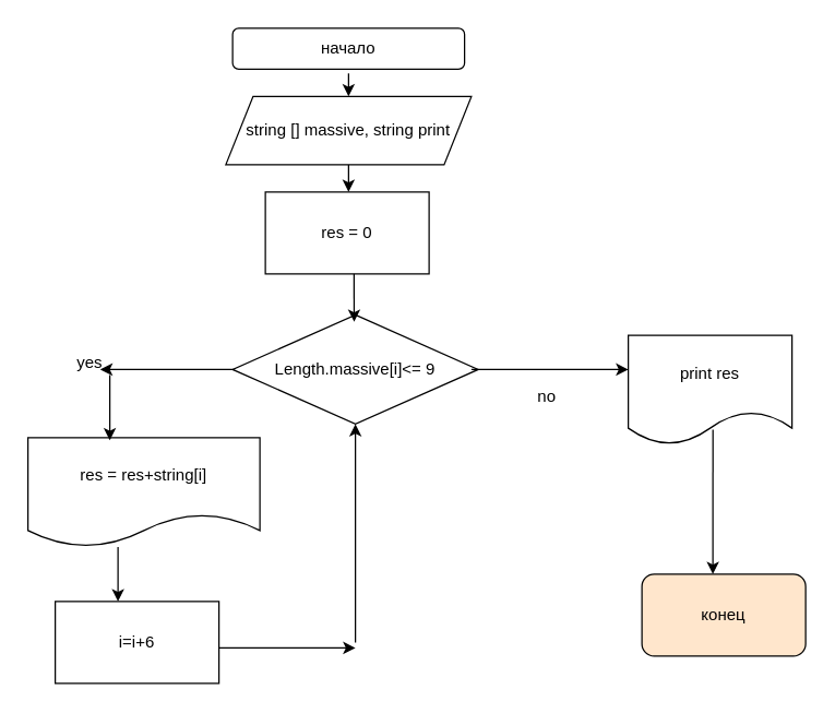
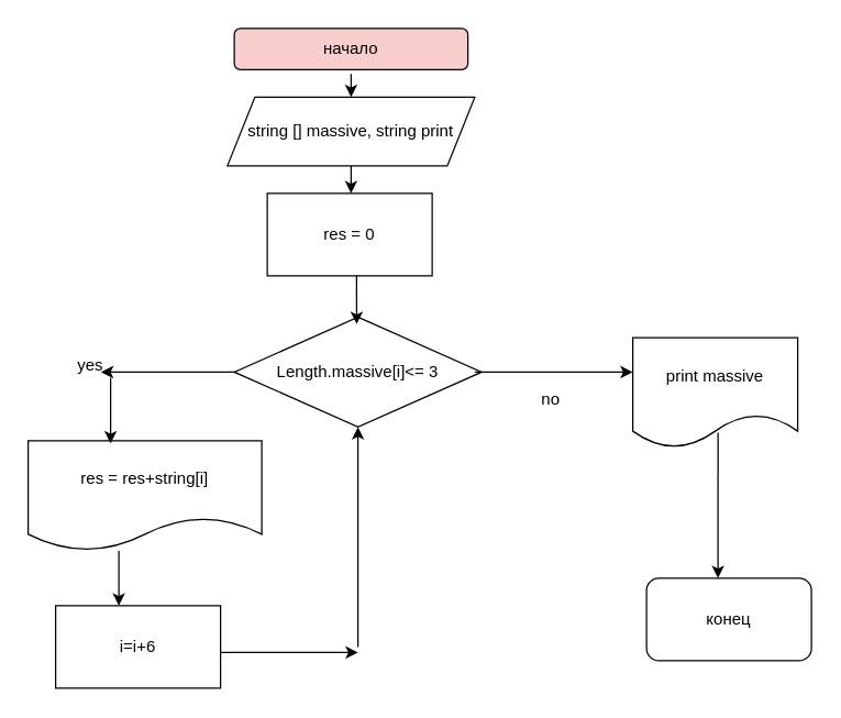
  <mxCell id="0" />
  <mxCell id="1" parent="0" />
- <mxCell id="2" value="&lt;font style=&quot;vertical-align: inherit;&quot;&gt;&lt;font style=&quot;vertical-align: inherit;&quot;&gt;начало&lt;/font&gt;&lt;/font&gt;" style="rounded=1;whiteSpace=wrap;html=1;" parent="1" vertex="1"><mxGeometry x="170" y="20" width="170" height="30" as="geometry" /></mxCell>
+ <mxCell id="2" value="&lt;font style=&quot;vertical-align: inherit;&quot;&gt;&lt;font style=&quot;vertical-align: inherit;&quot;&gt;начало&lt;/font&gt;&lt;/font&gt;" style="rounded=1;whiteSpace=wrap;html=1;fillColor=#f8cecc;" parent="1" vertex="1"><mxGeometry x="170" y="20" width="170" height="30" as="geometry" /></mxCell>
  <mxCell id="3" value="&lt;font style=&quot;vertical-align: inherit;&quot;&gt;&lt;font style=&quot;vertical-align: inherit;&quot;&gt;string [] massive, string print&lt;/font&gt;&lt;/font&gt;" style="shape=parallelogram;perimeter=parallelogramPerimeter;whiteSpace=wrap;html=1;fixedSize=1;" vertex="1" parent="1"><mxGeometry x="165" y="70" width="180" height="50" as="geometry" /></mxCell>
  <mxCell id="4" value="&lt;font style=&quot;vertical-align: inherit;&quot;&gt;&lt;font style=&quot;vertical-align: inherit;&quot;&gt;res = 0&lt;/font&gt;&lt;/font&gt;" style="rounded=0;whiteSpace=wrap;html=1;" vertex="1" parent="1"><mxGeometry x="194" y="140" width="120" height="60" as="geometry" /></mxCell>
- <mxCell id="5" value="&lt;font style=&quot;vertical-align: inherit;&quot;&gt;&lt;font style=&quot;vertical-align: inherit;&quot;&gt;Length.massive[i]&amp;lt;= 9&lt;/font&gt;&lt;/font&gt;" style="rhombus;whiteSpace=wrap;html=1;" vertex="1" parent="1"><mxGeometry x="170" y="230" width="180" height="80" as="geometry" /></mxCell>
+ <mxCell id="5" value="&lt;font style=&quot;vertical-align: inherit;&quot;&gt;&lt;font style=&quot;vertical-align: inherit;&quot;&gt;Length.massive[i]&amp;lt;= 3&lt;/font&gt;&lt;/font&gt;" style="rhombus;whiteSpace=wrap;html=1;" vertex="1" parent="1"><mxGeometry x="170" y="230" width="180" height="80" as="geometry" /></mxCell>
  <mxCell id="6" value="" style="endArrow=classic;html=1;rounded=0;" edge="1" parent="1"><mxGeometry width="50" height="50" relative="1" as="geometry"><mxPoint x="345" y="270" as="sourcePoint" /><mxPoint x="460" y="270" as="targetPoint" /></mxGeometry></mxCell>
  <mxCell id="7" value="&lt;font style=&quot;vertical-align: inherit;&quot;&gt;&lt;font style=&quot;vertical-align: inherit;&quot;&gt;no&lt;/font&gt;&lt;/font&gt;" style="text;html=1;align=center;verticalAlign=middle;resizable=0;points=[];autosize=1;strokeColor=none;fillColor=none;" vertex="1" parent="1"><mxGeometry x="380" y="275" width="40" height="30" as="geometry" /></mxCell>
- <mxCell id="8" value="&lt;font style=&quot;vertical-align: inherit;&quot;&gt;&lt;font style=&quot;vertical-align: inherit;&quot;&gt;print res&lt;/font&gt;&lt;/font&gt;" style="shape=document;whiteSpace=wrap;html=1;boundedLbl=1;" vertex="1" parent="1"><mxGeometry x="460" y="245" width="120" height="80" as="geometry" /></mxCell>
+ <mxCell id="8" value="&lt;font style=&quot;vertical-align: inherit;&quot;&gt;&lt;font style=&quot;vertical-align: inherit;&quot;&gt;print massive&lt;/font&gt;&lt;/font&gt;" style="shape=document;whiteSpace=wrap;html=1;boundedLbl=1;" vertex="1" parent="1"><mxGeometry x="460" y="245" width="120" height="80" as="geometry" /></mxCell>
  <mxCell id="9" value="" style="endArrow=classic;html=1;rounded=0;" edge="1" parent="1"><mxGeometry width="50" height="50" relative="1" as="geometry"><mxPoint x="171" y="270" as="sourcePoint" /><mxPoint x="73" y="270" as="targetPoint" /></mxGeometry></mxCell>
  <mxCell id="10" value="&lt;font style=&quot;vertical-align: inherit;&quot;&gt;&lt;font style=&quot;vertical-align: inherit;&quot;&gt;yes&lt;/font&gt;&lt;/font&gt;" style="text;html=1;align=center;verticalAlign=middle;resizable=0;points=[];autosize=1;strokeColor=none;fillColor=none;" vertex="1" parent="1"><mxGeometry x="45" y="250" width="40" height="30" as="geometry" /></mxCell>
  <mxCell id="11" value="&lt;font style=&quot;vertical-align: inherit;&quot;&gt;&lt;font style=&quot;vertical-align: inherit;&quot;&gt;res = res+string[i]&lt;/font&gt;&lt;/font&gt;" style="shape=document;whiteSpace=wrap;html=1;boundedLbl=1;" vertex="1" parent="1"><mxGeometry x="20" y="320" width="170" height="80" as="geometry" /></mxCell>
  <mxCell id="12" value="&lt;font style=&quot;vertical-align: inherit;&quot;&gt;&lt;font style=&quot;vertical-align: inherit;&quot;&gt;i=i+6&lt;/font&gt;&lt;/font&gt;" style="rounded=0;whiteSpace=wrap;html=1;" vertex="1" parent="1"><mxGeometry x="40" y="440" width="120" height="60" as="geometry" /></mxCell>
  <mxCell id="13" value="" style="endArrow=classic;html=1;rounded=0;" edge="1" parent="1"><mxGeometry width="50" height="50" relative="1" as="geometry"><mxPoint x="80" y="274" as="sourcePoint" /><mxPoint x="80" y="322" as="targetPoint" /></mxGeometry></mxCell>
  <mxCell id="14" value="" style="endArrow=classic;html=1;rounded=0;" edge="1" parent="1"><mxGeometry width="50" height="50" relative="1" as="geometry"><mxPoint x="86" y="400" as="sourcePoint" /><mxPoint x="86" y="440" as="targetPoint" /></mxGeometry></mxCell>
  <mxCell id="15" value="" style="endArrow=classic;html=1;rounded=0;" edge="1" parent="1"><mxGeometry width="50" height="50" relative="1" as="geometry"><mxPoint x="160" y="474" as="sourcePoint" /><mxPoint x="260" y="474" as="targetPoint" /></mxGeometry></mxCell>
  <mxCell id="16" value="" style="endArrow=classic;html=1;rounded=0;entryX=0.5;entryY=1;entryDx=0;entryDy=0;" edge="1" parent="1" target="5"><mxGeometry width="50" height="50" relative="1" as="geometry"><mxPoint x="260" y="470" as="sourcePoint" /><mxPoint x="340" y="340" as="targetPoint" /></mxGeometry></mxCell>
  <mxCell id="17" value="" style="endArrow=classic;html=1;rounded=0;exitX=0.517;exitY=0.863;exitDx=0;exitDy=0;exitPerimeter=0;" edge="1" parent="1" source="8"><mxGeometry width="50" height="50" relative="1" as="geometry"><mxPoint x="514" y="390" as="sourcePoint" /><mxPoint x="522" y="420" as="targetPoint" /></mxGeometry></mxCell>
- <mxCell id="18" value="&lt;font style=&quot;vertical-align: inherit;&quot;&gt;&lt;font style=&quot;vertical-align: inherit;&quot;&gt;конец&lt;/font&gt;&lt;/font&gt;" style="rounded=1;whiteSpace=wrap;html=1;fillColor=#ffe6cc;" vertex="1" parent="1"><mxGeometry x="470" y="420" width="120" height="60" as="geometry" /></mxCell>
+ <mxCell id="18" value="&lt;font style=&quot;vertical-align: inherit;&quot;&gt;&lt;font style=&quot;vertical-align: inherit;&quot;&gt;конец&lt;/font&gt;&lt;/font&gt;" style="rounded=1;whiteSpace=wrap;html=1;" vertex="1" parent="1"><mxGeometry x="470" y="420" width="120" height="60" as="geometry" /></mxCell>
  <mxCell id="19" value="" style="endArrow=classic;html=1;rounded=0;" edge="1" parent="1"><mxGeometry width="50" height="50" relative="1" as="geometry"><mxPoint x="255" y="53" as="sourcePoint" /><mxPoint x="255" y="70" as="targetPoint" /></mxGeometry></mxCell>
  <mxCell id="20" value="" style="endArrow=classic;html=1;rounded=0;exitX=0.5;exitY=1;exitDx=0;exitDy=0;entryX=0.467;entryY=0.063;entryDx=0;entryDy=0;entryPerimeter=0;" edge="1" parent="1"><mxGeometry width="50" height="50" relative="1" as="geometry"><mxPoint x="259" y="200" as="sourcePoint" /><mxPoint x="259.06" y="235.04" as="targetPoint" /></mxGeometry></mxCell>
  <mxCell id="21" value="" style="endArrow=classic;html=1;rounded=0;exitX=0.5;exitY=1;exitDx=0;exitDy=0;" edge="1" parent="1" source="3"><mxGeometry width="50" height="50" relative="1" as="geometry"><mxPoint x="290" y="390" as="sourcePoint" /><mxPoint x="255" y="140" as="targetPoint" /></mxGeometry></mxCell>
